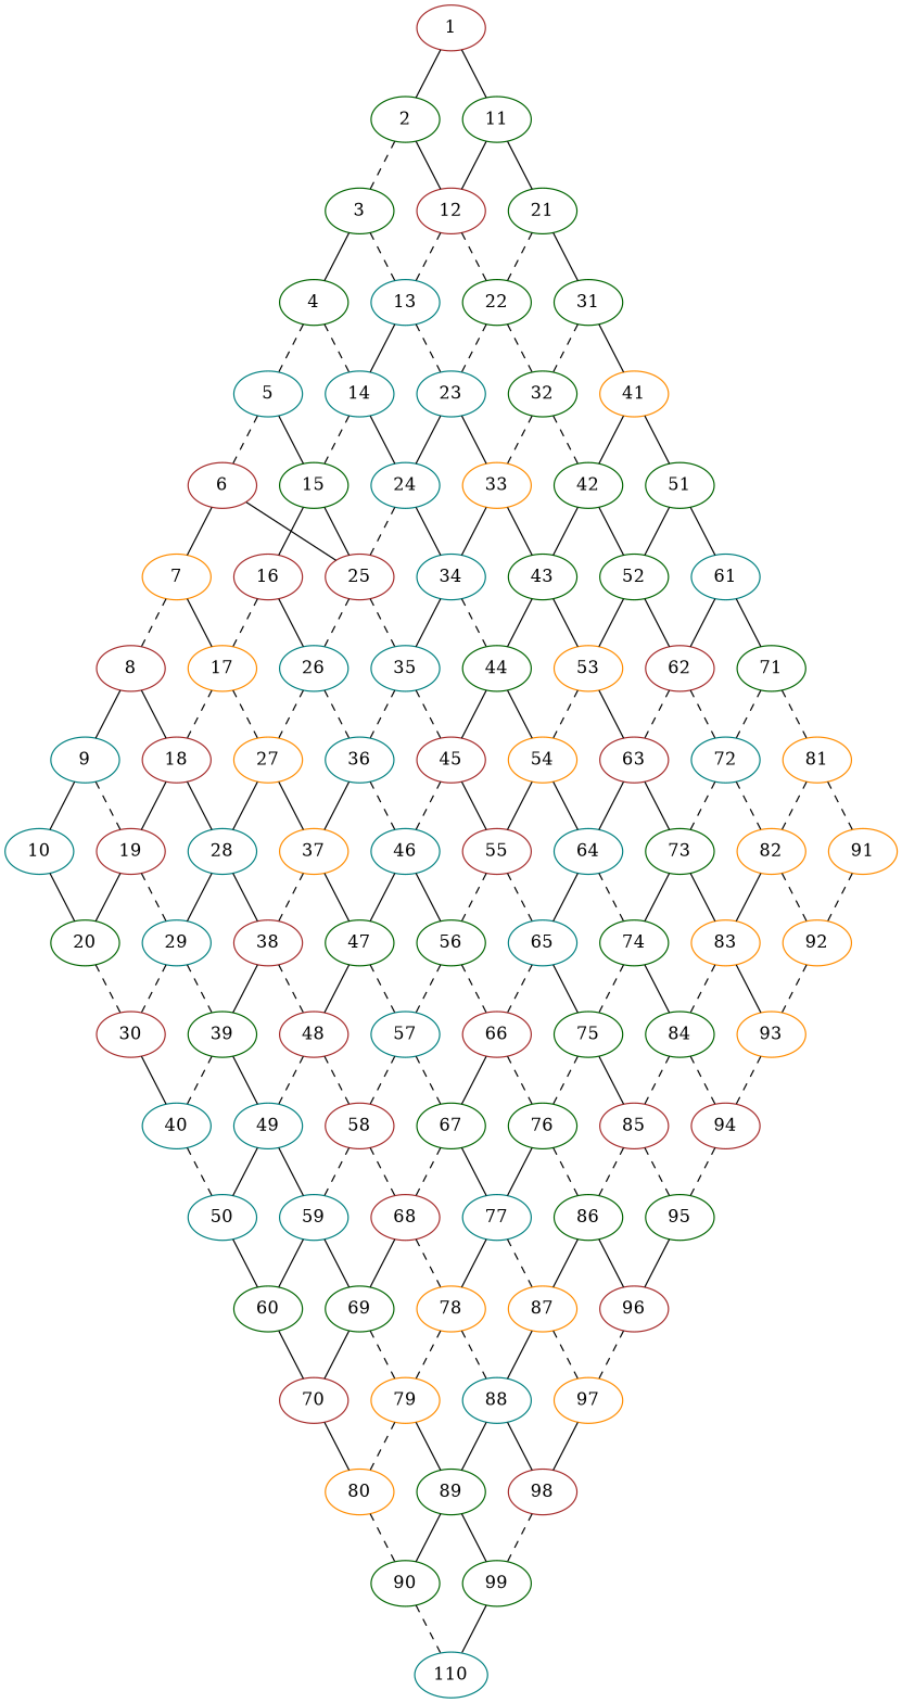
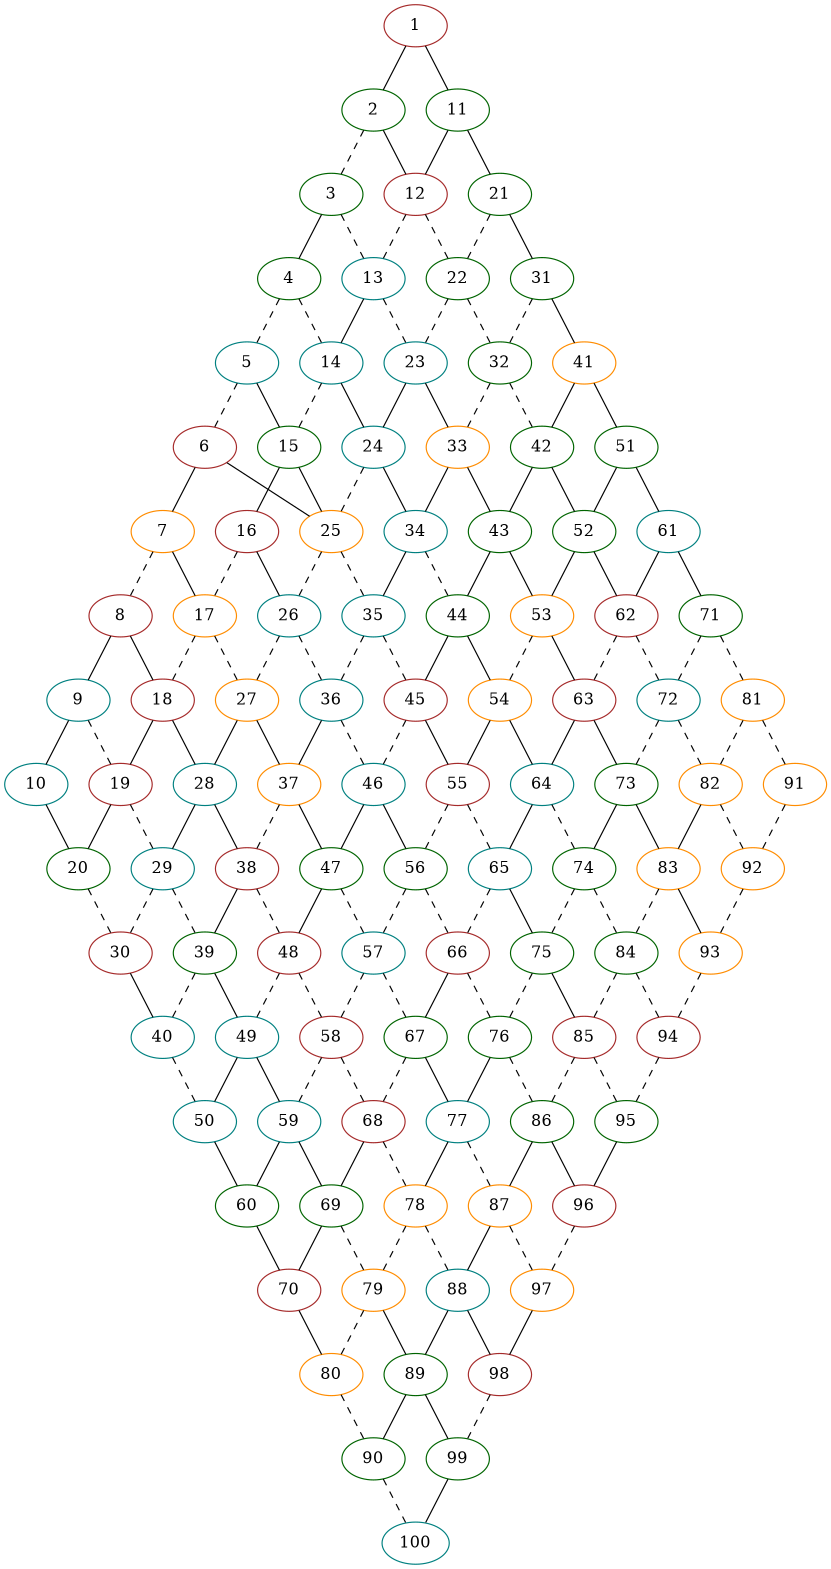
  strict graph {
    optimal=50
    node [color=darkgreen]
    edge [style=solid]
    1 [color=brown]
    2
    11
    3
    12 [color=brown]
    21
    4
    13 [color=teal]
    22
    5 [color=teal]
    14 [color=teal]
    23 [color=teal]
    6 [color=brown]
    15
    24 [color=teal]
    7 [color=darkorange]
-   25 [color=brown]
+   25 [color=darkorange]
    16 [color=brown]
    8 [color=brown]
    17 [color=darkorange]
    26 [color=teal]
    9 [color=teal]
    18 [color=brown]
    27 [color=darkorange]
    10 [color=teal]
    19 [color=brown]
    28 [color=teal]
    20
    29 [color=teal]
    30 [color=brown]
    31
    32
    33 [color=darkorange]
    34 [color=teal]
    35 [color=teal]
    36 [color=teal]
    37 [color=darkorange]
    38 [color=brown]
    39
    40 [color=teal]
    41 [color=darkorange]
    42
    43
    44
    45 [color=brown]
    46 [color=teal]
    47
    48 [color=brown]
    49 [color=teal]
    50 [color=teal]
    51
    52
    53 [color=darkorange]
    54 [color=darkorange]
    55 [color=brown]
    56
    57 [color=teal]
    58 [color=brown]
    59 [color=teal]
    60
    61 [color=teal]
    62 [color=brown]
    63 [color=brown]
    64 [color=teal]
    65 [color=teal]
    66 [color=brown]
    67
    68 [color=brown]
    69
    70 [color=brown]
    71
    72 [color=teal]
    73
    74
    75
    76
    77 [color=teal]
    78 [color=darkorange]
    79 [color=darkorange]
    80 [color=darkorange]
    81 [color=darkorange]
    82 [color=darkorange]
    83 [color=darkorange]
    84
    85 [color=brown]
    86
    87 [color=darkorange]
    88 [color=teal]
    89
    90
    91 [color=darkorange]
    92 [color=darkorange]
    93 [color=darkorange]
    94 [color=brown]
    95
    96 [color=brown]
    97 [color=darkorange]
    98 [color=brown]
    99
-   100 [color=teal label=110]
+   100 [color=teal]
    1 -- 2
    1 -- 11
    2 -- 3 [style=dashed]
    2 -- 12
    11 -- 12
    11 -- 21
    3 -- 4
    3 -- 13 [style=dashed]
    12 -- 13 [style=dashed]
    12 -- 22 [style=dashed]
    21 -- 22 [style=dashed]
    21 -- 31
    4 -- 5 [style=dashed]
    4 -- 14 [style=dashed]
    13 -- 14
    13 -- 23 [style=dashed]
    22 -- 23 [style=dashed]
    22 -- 32 [style=dashed]
    5 -- 6 [style=dashed]
    5 -- 15
    14 -- 15 [style=dashed]
    14 -- 24
    23 -- 24
    23 -- 33
    6 -- 7
    6 -- 25
    15 -- 25
    15 -- 16
    24 -- 25 [style=dashed]
    24 -- 34
    7 -- 8 [style=dashed]
    7 -- 17
    25 -- 26 [style=dashed]
    25 -- 35 [style=dashed]
    16 -- 17 [style=dashed]
    16 -- 26
    8 -- 9
    8 -- 18
    17 -- 18 [style=dashed]
    17 -- 27 [style=dashed]
    26 -- 27 [style=dashed]
    26 -- 36 [style=dashed]
    9 -- 10
    9 -- 19 [style=dashed]
    18 -- 19
    18 -- 28
    27 -- 28
    27 -- 37
    10 -- 20
    19 -- 20
    19 -- 29 [style=dashed]
    28 -- 29
    28 -- 38
    20 -- 30 [style=dashed]
    29 -- 30 [style=dashed]
    29 -- 39 [style=dashed]
    30 -- 40
    31 -- 32 [style=dashed]
    31 -- 41
    32 -- 33 [style=dashed]
    32 -- 42 [style=dashed]
    33 -- 34
    33 -- 43
    34 -- 35
    34 -- 44 [style=dashed]
    35 -- 36 [style=dashed]
    35 -- 45 [style=dashed]
    36 -- 37
    36 -- 46 [style=dashed]
    37 -- 38 [style=dashed]
    37 -- 47
    38 -- 39
    38 -- 48 [style=dashed]
    39 -- 40 [style=dashed]
    39 -- 49
    40 -- 50 [style=dashed]
    41 -- 42
    41 -- 51
    42 -- 43
    42 -- 52
    43 -- 44
    43 -- 53
    44 -- 45
    44 -- 54
    45 -- 46 [style=dashed]
    45 -- 55
    46 -- 47
    46 -- 56
    47 -- 48
    47 -- 57 [style=dashed]
    48 -- 49 [style=dashed]
    48 -- 58 [style=dashed]
    49 -- 50
    49 -- 59
    50 -- 60
    51 -- 52
    51 -- 61
    52 -- 53
    52 -- 62
    53 -- 54 [style=dashed]
    53 -- 63
    54 -- 55
    54 -- 64
    55 -- 56 [style=dashed]
    55 -- 65 [style=dashed]
    56 -- 57 [style=dashed]
    56 -- 66 [style=dashed]
    57 -- 58 [style=dashed]
    57 -- 67 [style=dashed]
    58 -- 59 [style=dashed]
    58 -- 68 [style=dashed]
    59 -- 60
    59 -- 69
    60 -- 70
    61 -- 62
    61 -- 71
    62 -- 63 [style=dashed]
    62 -- 72 [style=dashed]
    63 -- 64
    63 -- 73
    64 -- 65
    64 -- 74 [style=dashed]
    65 -- 66 [style=dashed]
    65 -- 75
    66 -- 67
    66 -- 76 [style=dashed]
    67 -- 68 [style=dashed]
    67 -- 77
    68 -- 69
    68 -- 78 [style=dashed]
    69 -- 70
    69 -- 79 [style=dashed]
    70 -- 80
    71 -- 72 [style=dashed]
    71 -- 81 [style=dashed]
    72 -- 73 [style=dashed]
    72 -- 82 [style=dashed]
    73 -- 74
    73 -- 83
    74 -- 75 [style=dashed]
-   74 -- 84
+   74 -- 84 [style=dashed]
    75 -- 76 [style=dashed]
    75 -- 85
    76 -- 77
    76 -- 86 [style=dashed]
    77 -- 78
    77 -- 87 [style=dashed]
    78 -- 79 [style=dashed]
    78 -- 88 [style=dashed]
    79 -- 80 [style=dashed]
    79 -- 89
    80 -- 90 [style=dashed]
    81 -- 82 [style=dashed]
    81 -- 91 [style=dashed]
    82 -- 83
    82 -- 92 [style=dashed]
    83 -- 84 [style=dashed]
    83 -- 93
    84 -- 85 [style=dashed]
    84 -- 94 [style=dashed]
    85 -- 86 [style=dashed]
    85 -- 95 [style=dashed]
    86 -- 87
    86 -- 96
    87 -- 88
    87 -- 97 [style=dashed]
    88 -- 89
    88 -- 98
    89 -- 90
    89 -- 99
    90 -- 100 [style=dashed]
    91 -- 92 [style=dashed]
    92 -- 93 [style=dashed]
    93 -- 94 [style=dashed]
    94 -- 95 [style=dashed]
    95 -- 96
    96 -- 97 [style=dashed]
    97 -- 98
    98 -- 99 [style=dashed]
    99 -- 100
  }
